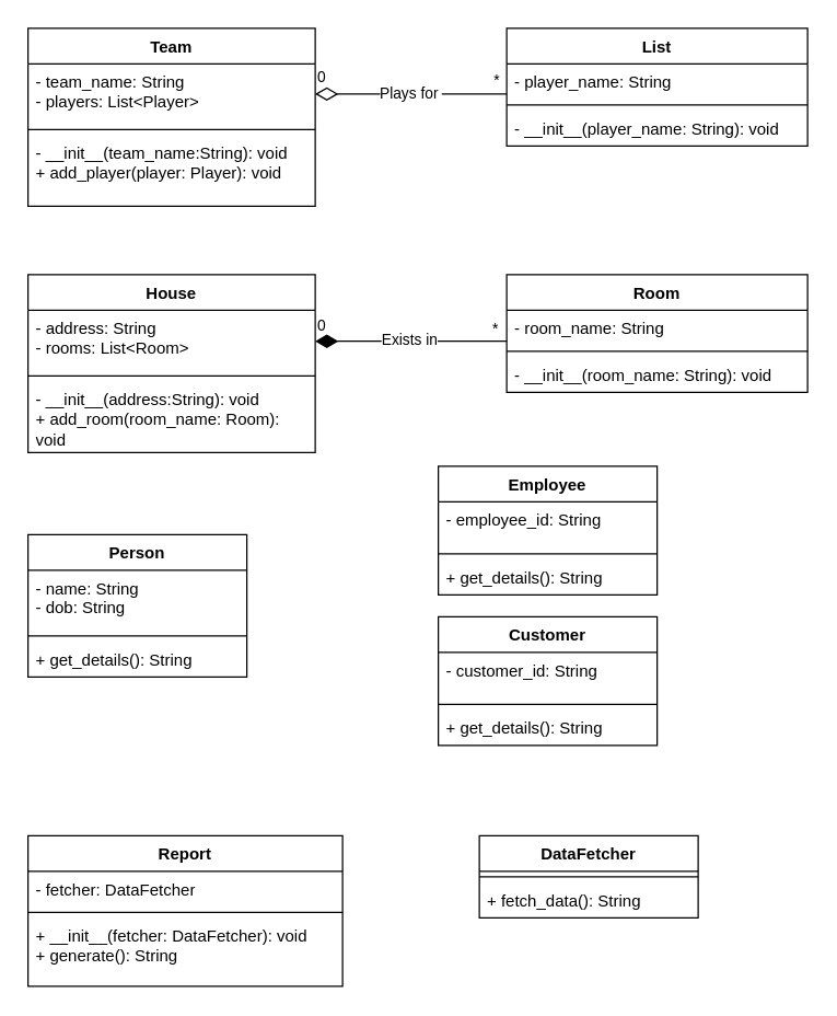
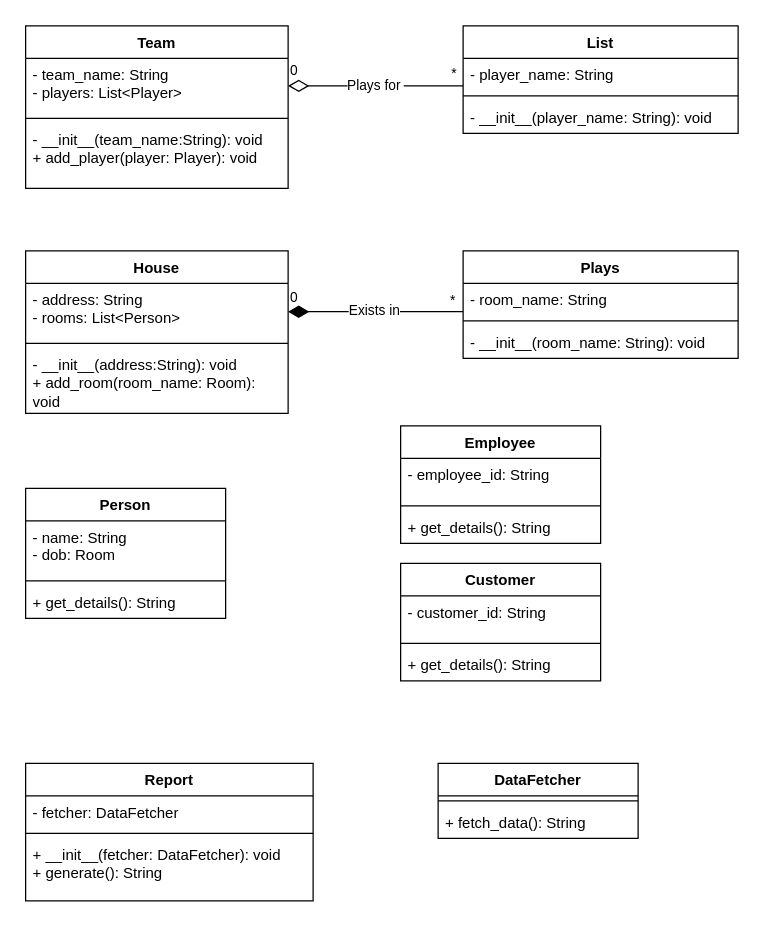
  <mxCell id="0" />
  <mxCell id="1" parent="0" />
  <mxCell id="2" value="List" style="swimlane;fontStyle=1;align=center;verticalAlign=top;childLayout=stackLayout;horizontal=1;startSize=26;horizontalStack=0;resizeParent=1;resizeParentMax=0;resizeLast=0;collapsible=1;marginBottom=0;whiteSpace=wrap;html=1;" vertex="1" parent="1"><mxGeometry x="370" y="20" width="220" height="86" as="geometry" /></mxCell>
  <mxCell id="3" value="- player_name: String" style="text;strokeColor=none;fillColor=none;align=left;verticalAlign=top;spacingLeft=4;spacingRight=4;overflow=hidden;rotatable=0;points=[[0,0.5],[1,0.5]];portConstraint=eastwest;whiteSpace=wrap;html=1;" vertex="1" parent="2"><mxGeometry y="26" width="220" height="26" as="geometry" /></mxCell>
  <mxCell id="4" value="" style="line;strokeWidth=1;fillColor=none;align=left;verticalAlign=middle;spacingTop=-1;spacingLeft=3;spacingRight=3;rotatable=0;labelPosition=right;points=[];portConstraint=eastwest;strokeColor=inherit;" vertex="1" parent="2"><mxGeometry y="52" width="220" height="8" as="geometry" /></mxCell>
  <mxCell id="5" value="- __init__(player_name: String): void" style="text;strokeColor=none;fillColor=none;align=left;verticalAlign=top;spacingLeft=4;spacingRight=4;overflow=hidden;rotatable=0;points=[[0,0.5],[1,0.5]];portConstraint=eastwest;whiteSpace=wrap;html=1;" vertex="1" parent="2"><mxGeometry y="60" width="220" height="26" as="geometry" /></mxCell>
  <mxCell id="6" value="Team" style="swimlane;fontStyle=1;align=center;verticalAlign=top;childLayout=stackLayout;horizontal=1;startSize=26;horizontalStack=0;resizeParent=1;resizeParentMax=0;resizeLast=0;collapsible=1;marginBottom=0;whiteSpace=wrap;html=1;" vertex="1" parent="1"><mxGeometry x="20" y="20" width="210" height="130" as="geometry" /></mxCell>
  <mxCell id="7" value="- team_name: String&lt;div&gt;- players: List&amp;lt;Player&amp;gt;&lt;/div&gt;" style="text;strokeColor=none;fillColor=none;align=left;verticalAlign=top;spacingLeft=4;spacingRight=4;overflow=hidden;rotatable=0;points=[[0,0.5],[1,0.5]];portConstraint=eastwest;whiteSpace=wrap;html=1;" vertex="1" parent="6"><mxGeometry y="26" width="210" height="44" as="geometry" /></mxCell>
  <mxCell id="8" value="" style="line;strokeWidth=1;fillColor=none;align=left;verticalAlign=middle;spacingTop=-1;spacingLeft=3;spacingRight=3;rotatable=0;labelPosition=right;points=[];portConstraint=eastwest;strokeColor=inherit;" vertex="1" parent="6"><mxGeometry y="70" width="210" height="8" as="geometry" /></mxCell>
  <mxCell id="9" value="&lt;div&gt;- __init__(team_name:String): void&lt;/div&gt;+ add_player(player: Player): void" style="text;strokeColor=none;fillColor=none;align=left;verticalAlign=top;spacingLeft=4;spacingRight=4;overflow=hidden;rotatable=0;points=[[0,0.5],[1,0.5]];portConstraint=eastwest;whiteSpace=wrap;html=1;" vertex="1" parent="6"><mxGeometry y="78" width="210" height="52" as="geometry" /></mxCell>
  <mxCell id="10" value="0" style="endArrow=none;html=1;endSize=12;startArrow=diamondThin;startSize=14;startFill=0;edgeStyle=orthogonalEdgeStyle;align=left;verticalAlign=bottom;rounded=0;exitX=1;exitY=0.5;exitDx=0;exitDy=0;endFill=0;" edge="1" parent="1" source="7"><mxGeometry x="-1" y="3" relative="1" as="geometry"><mxPoint x="320" y="300" as="sourcePoint" /><mxPoint x="370" y="68" as="targetPoint" /></mxGeometry></mxCell>
  <mxCell id="11" value="Plays for&amp;nbsp;" style="edgeLabel;html=1;align=center;verticalAlign=middle;resizable=0;points=[];" vertex="1" connectable="0" parent="10"><mxGeometry x="-0.018" y="1" relative="1" as="geometry"><mxPoint as="offset" /></mxGeometry></mxCell>
  <mxCell id="12" value="&lt;span style=&quot;color: rgb(0, 0, 0); font-family: Helvetica; font-size: 11px; font-style: normal; font-variant-ligatures: normal; font-variant-caps: normal; font-weight: 400; letter-spacing: normal; orphans: 2; text-align: left; text-indent: 0px; text-transform: none; widows: 2; word-spacing: 0px; -webkit-text-stroke-width: 0px; white-space: nowrap; background-color: rgb(255, 255, 255); text-decoration-thickness: initial; text-decoration-style: initial; text-decoration-color: initial; display: inline !important; float: none;&quot;&gt;*&lt;/span&gt;" style="text;whiteSpace=wrap;html=1;" vertex="1" parent="1"><mxGeometry x="359" y="44" width="20" height="20" as="geometry" /></mxCell>
- <mxCell id="13" value="Room" style="swimlane;fontStyle=1;align=center;verticalAlign=top;childLayout=stackLayout;horizontal=1;startSize=26;horizontalStack=0;resizeParent=1;resizeParentMax=0;resizeLast=0;collapsible=1;marginBottom=0;whiteSpace=wrap;html=1;" vertex="1" parent="1"><mxGeometry x="370" y="200" width="220" height="86" as="geometry" /></mxCell>
+ <mxCell id="13" value="Plays" style="swimlane;fontStyle=1;align=center;verticalAlign=top;childLayout=stackLayout;horizontal=1;startSize=26;horizontalStack=0;resizeParent=1;resizeParentMax=0;resizeLast=0;collapsible=1;marginBottom=0;whiteSpace=wrap;html=1;" vertex="1" parent="1"><mxGeometry x="370" y="200" width="220" height="86" as="geometry" /></mxCell>
  <mxCell id="14" value="- room_name: String" style="text;strokeColor=none;fillColor=none;align=left;verticalAlign=top;spacingLeft=4;spacingRight=4;overflow=hidden;rotatable=0;points=[[0,0.5],[1,0.5]];portConstraint=eastwest;whiteSpace=wrap;html=1;" vertex="1" parent="13"><mxGeometry y="26" width="220" height="26" as="geometry" /></mxCell>
  <mxCell id="15" value="" style="line;strokeWidth=1;fillColor=none;align=left;verticalAlign=middle;spacingTop=-1;spacingLeft=3;spacingRight=3;rotatable=0;labelPosition=right;points=[];portConstraint=eastwest;strokeColor=inherit;" vertex="1" parent="13"><mxGeometry y="52" width="220" height="8" as="geometry" /></mxCell>
  <mxCell id="16" value="- __init__(room_name: String): void" style="text;strokeColor=none;fillColor=none;align=left;verticalAlign=top;spacingLeft=4;spacingRight=4;overflow=hidden;rotatable=0;points=[[0,0.5],[1,0.5]];portConstraint=eastwest;whiteSpace=wrap;html=1;" vertex="1" parent="13"><mxGeometry y="60" width="220" height="26" as="geometry" /></mxCell>
  <mxCell id="17" value="House" style="swimlane;fontStyle=1;align=center;verticalAlign=top;childLayout=stackLayout;horizontal=1;startSize=26;horizontalStack=0;resizeParent=1;resizeParentMax=0;resizeLast=0;collapsible=1;marginBottom=0;whiteSpace=wrap;html=1;" vertex="1" parent="1"><mxGeometry x="20" y="200" width="210" height="130" as="geometry" /></mxCell>
- <mxCell id="18" value="- address: String&lt;div&gt;- rooms: List&amp;lt;Room&amp;gt;&lt;/div&gt;" style="text;strokeColor=none;fillColor=none;align=left;verticalAlign=top;spacingLeft=4;spacingRight=4;overflow=hidden;rotatable=0;points=[[0,0.5],[1,0.5]];portConstraint=eastwest;whiteSpace=wrap;html=1;" vertex="1" parent="17"><mxGeometry y="26" width="210" height="44" as="geometry" /></mxCell>
+ <mxCell id="18" value="- address: String&lt;div&gt;- rooms: List&amp;lt;Person&amp;gt;&lt;/div&gt;" style="text;strokeColor=none;fillColor=none;align=left;verticalAlign=top;spacingLeft=4;spacingRight=4;overflow=hidden;rotatable=0;points=[[0,0.5],[1,0.5]];portConstraint=eastwest;whiteSpace=wrap;html=1;" vertex="1" parent="17"><mxGeometry y="26" width="210" height="44" as="geometry" /></mxCell>
  <mxCell id="19" value="" style="line;strokeWidth=1;fillColor=none;align=left;verticalAlign=middle;spacingTop=-1;spacingLeft=3;spacingRight=3;rotatable=0;labelPosition=right;points=[];portConstraint=eastwest;strokeColor=inherit;" vertex="1" parent="17"><mxGeometry y="70" width="210" height="8" as="geometry" /></mxCell>
  <mxCell id="20" value="&lt;div&gt;- __init__(address:String): void&lt;/div&gt;+ add_room(room_name: Room): void" style="text;strokeColor=none;fillColor=none;align=left;verticalAlign=top;spacingLeft=4;spacingRight=4;overflow=hidden;rotatable=0;points=[[0,0.5],[1,0.5]];portConstraint=eastwest;whiteSpace=wrap;html=1;" vertex="1" parent="17"><mxGeometry y="78" width="210" height="52" as="geometry" /></mxCell>
  <mxCell id="21" value="0" style="endArrow=none;html=1;endSize=12;startArrow=diamondThin;startSize=14;startFill=1;edgeStyle=orthogonalEdgeStyle;align=left;verticalAlign=bottom;rounded=0;exitX=1;exitY=0.5;exitDx=0;exitDy=0;endFill=0;" edge="1" parent="1"><mxGeometry x="-1" y="3" relative="1" as="geometry"><mxPoint x="229.97" y="248.66" as="sourcePoint" /><mxPoint x="369.97" y="248.66" as="targetPoint" /></mxGeometry></mxCell>
  <mxCell id="22" value="Exists in" style="edgeLabel;html=1;align=center;verticalAlign=middle;resizable=0;points=[];" vertex="1" connectable="0" parent="21"><mxGeometry x="-0.018" y="1" relative="1" as="geometry"><mxPoint as="offset" /></mxGeometry></mxCell>
  <mxCell id="23" value="&lt;span style=&quot;color: rgb(0, 0, 0); font-family: Helvetica; font-size: 11px; font-style: normal; font-variant-ligatures: normal; font-variant-caps: normal; font-weight: 400; letter-spacing: normal; orphans: 2; text-align: left; text-indent: 0px; text-transform: none; widows: 2; word-spacing: 0px; -webkit-text-stroke-width: 0px; white-space: nowrap; background-color: rgb(255, 255, 255); text-decoration-thickness: initial; text-decoration-style: initial; text-decoration-color: initial; display: inline !important; float: none;&quot;&gt;*&lt;/span&gt;" style="text;whiteSpace=wrap;html=1;" vertex="1" parent="1"><mxGeometry x="358" y="226" width="20" height="20" as="geometry" /></mxCell>
  <mxCell id="24" value="Person" style="swimlane;fontStyle=1;align=center;verticalAlign=top;childLayout=stackLayout;horizontal=1;startSize=26;horizontalStack=0;resizeParent=1;resizeParentMax=0;resizeLast=0;collapsible=1;marginBottom=0;whiteSpace=wrap;html=1;" vertex="1" parent="1"><mxGeometry x="20" y="390" width="160" height="104" as="geometry" /></mxCell>
- <mxCell id="25" value="- name: String&lt;div&gt;- dob: String&lt;/div&gt;" style="text;strokeColor=none;fillColor=none;align=left;verticalAlign=top;spacingLeft=4;spacingRight=4;overflow=hidden;rotatable=0;points=[[0,0.5],[1,0.5]];portConstraint=eastwest;whiteSpace=wrap;html=1;" vertex="1" parent="24"><mxGeometry y="26" width="160" height="44" as="geometry" /></mxCell>
+ <mxCell id="25" value="- name: String&lt;div&gt;- dob: Room&lt;/div&gt;" style="text;strokeColor=none;fillColor=none;align=left;verticalAlign=top;spacingLeft=4;spacingRight=4;overflow=hidden;rotatable=0;points=[[0,0.5],[1,0.5]];portConstraint=eastwest;whiteSpace=wrap;html=1;" vertex="1" parent="24"><mxGeometry y="26" width="160" height="44" as="geometry" /></mxCell>
  <mxCell id="26" value="" style="line;strokeWidth=1;fillColor=none;align=left;verticalAlign=middle;spacingTop=-1;spacingLeft=3;spacingRight=3;rotatable=0;labelPosition=right;points=[];portConstraint=eastwest;strokeColor=inherit;" vertex="1" parent="24"><mxGeometry y="70" width="160" height="8" as="geometry" /></mxCell>
  <mxCell id="27" value="+ get_details(): String" style="text;strokeColor=none;fillColor=none;align=left;verticalAlign=top;spacingLeft=4;spacingRight=4;overflow=hidden;rotatable=0;points=[[0,0.5],[1,0.5]];portConstraint=eastwest;whiteSpace=wrap;html=1;" vertex="1" parent="24"><mxGeometry y="78" width="160" height="26" as="geometry" /></mxCell>
  <mxCell id="28" value="Employee" style="swimlane;fontStyle=1;align=center;verticalAlign=top;childLayout=stackLayout;horizontal=1;startSize=26;horizontalStack=0;resizeParent=1;resizeParentMax=0;resizeLast=0;collapsible=1;marginBottom=0;whiteSpace=wrap;html=1;" vertex="1" parent="1"><mxGeometry x="320" y="340" width="160" height="94" as="geometry" /></mxCell>
  <mxCell id="29" value="- employee_id: String" style="text;strokeColor=none;fillColor=none;align=left;verticalAlign=top;spacingLeft=4;spacingRight=4;overflow=hidden;rotatable=0;points=[[0,0.5],[1,0.5]];portConstraint=eastwest;whiteSpace=wrap;html=1;" vertex="1" parent="28"><mxGeometry y="26" width="160" height="34" as="geometry" /></mxCell>
  <mxCell id="30" value="" style="line;strokeWidth=1;fillColor=none;align=left;verticalAlign=middle;spacingTop=-1;spacingLeft=3;spacingRight=3;rotatable=0;labelPosition=right;points=[];portConstraint=eastwest;strokeColor=inherit;" vertex="1" parent="28"><mxGeometry y="60" width="160" height="8" as="geometry" /></mxCell>
  <mxCell id="31" value="+ get_details(): String" style="text;strokeColor=none;fillColor=none;align=left;verticalAlign=top;spacingLeft=4;spacingRight=4;overflow=hidden;rotatable=0;points=[[0,0.5],[1,0.5]];portConstraint=eastwest;whiteSpace=wrap;html=1;" vertex="1" parent="28"><mxGeometry y="68" width="160" height="26" as="geometry" /></mxCell>
  <mxCell id="32" value="Customer" style="swimlane;fontStyle=1;align=center;verticalAlign=top;childLayout=stackLayout;horizontal=1;startSize=26;horizontalStack=0;resizeParent=1;resizeParentMax=0;resizeLast=0;collapsible=1;marginBottom=0;whiteSpace=wrap;html=1;" vertex="1" parent="1"><mxGeometry x="320" y="450" width="160" height="94" as="geometry" /></mxCell>
  <mxCell id="33" value="- customer_id: String" style="text;strokeColor=none;fillColor=none;align=left;verticalAlign=top;spacingLeft=4;spacingRight=4;overflow=hidden;rotatable=0;points=[[0,0.5],[1,0.5]];portConstraint=eastwest;whiteSpace=wrap;html=1;" vertex="1" parent="32"><mxGeometry y="26" width="160" height="34" as="geometry" /></mxCell>
  <mxCell id="34" value="" style="line;strokeWidth=1;fillColor=none;align=left;verticalAlign=middle;spacingTop=-1;spacingLeft=3;spacingRight=3;rotatable=0;labelPosition=right;points=[];portConstraint=eastwest;strokeColor=inherit;" vertex="1" parent="32"><mxGeometry y="60" width="160" height="8" as="geometry" /></mxCell>
  <mxCell id="35" value="+ get_details(): String" style="text;strokeColor=none;fillColor=none;align=left;verticalAlign=top;spacingLeft=4;spacingRight=4;overflow=hidden;rotatable=0;points=[[0,0.5],[1,0.5]];portConstraint=eastwest;whiteSpace=wrap;html=1;" vertex="1" parent="32"><mxGeometry y="68" width="160" height="26" as="geometry" /></mxCell>
  <mxCell id="36" value="Report" style="swimlane;fontStyle=1;align=center;verticalAlign=top;childLayout=stackLayout;horizontal=1;startSize=26;horizontalStack=0;resizeParent=1;resizeParentMax=0;resizeLast=0;collapsible=1;marginBottom=0;whiteSpace=wrap;html=1;" vertex="1" parent="1"><mxGeometry x="20" y="610" width="230" height="110" as="geometry" /></mxCell>
  <mxCell id="37" value="- fetcher: DataFetcher" style="text;strokeColor=none;fillColor=none;align=left;verticalAlign=top;spacingLeft=4;spacingRight=4;overflow=hidden;rotatable=0;points=[[0,0.5],[1,0.5]];portConstraint=eastwest;whiteSpace=wrap;html=1;" vertex="1" parent="36"><mxGeometry y="26" width="230" height="26" as="geometry" /></mxCell>
  <mxCell id="38" value="" style="line;strokeWidth=1;fillColor=none;align=left;verticalAlign=middle;spacingTop=-1;spacingLeft=3;spacingRight=3;rotatable=0;labelPosition=right;points=[];portConstraint=eastwest;strokeColor=inherit;" vertex="1" parent="36"><mxGeometry y="52" width="230" height="8" as="geometry" /></mxCell>
  <mxCell id="39" value="+ __init__(fetcher: DataFetcher): void&lt;div&gt;+ generate(): String&lt;/div&gt;" style="text;strokeColor=none;fillColor=none;align=left;verticalAlign=top;spacingLeft=4;spacingRight=4;overflow=hidden;rotatable=0;points=[[0,0.5],[1,0.5]];portConstraint=eastwest;whiteSpace=wrap;html=1;" vertex="1" parent="36"><mxGeometry y="60" width="230" height="50" as="geometry" /></mxCell>
  <mxCell id="40" value="DataFetcher" style="swimlane;fontStyle=1;align=center;verticalAlign=top;childLayout=stackLayout;horizontal=1;startSize=26;horizontalStack=0;resizeParent=1;resizeParentMax=0;resizeLast=0;collapsible=1;marginBottom=0;whiteSpace=wrap;html=1;" vertex="1" parent="1"><mxGeometry x="350" y="610" width="160" height="60" as="geometry" /></mxCell>
  <mxCell id="41" value="" style="line;strokeWidth=1;fillColor=none;align=left;verticalAlign=middle;spacingTop=-1;spacingLeft=3;spacingRight=3;rotatable=0;labelPosition=right;points=[];portConstraint=eastwest;strokeColor=inherit;" vertex="1" parent="40"><mxGeometry y="26" width="160" height="8" as="geometry" /></mxCell>
  <mxCell id="42" value="+ fetch_data(): String" style="text;strokeColor=none;fillColor=none;align=left;verticalAlign=top;spacingLeft=4;spacingRight=4;overflow=hidden;rotatable=0;points=[[0,0.5],[1,0.5]];portConstraint=eastwest;whiteSpace=wrap;html=1;" vertex="1" parent="40"><mxGeometry y="34" width="160" height="26" as="geometry" /></mxCell>
